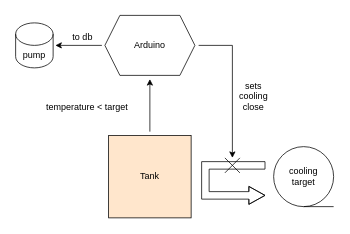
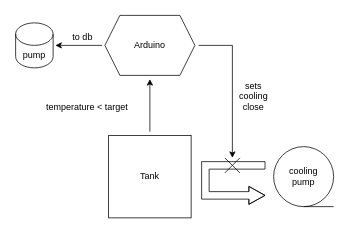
  <mxCell id="0" />
  <mxCell id="1" parent="0" />
- <mxCell id="2" value="Tank" style="whiteSpace=wrap;html=1;aspect=fixed;fillColor=#ffe6cc;" vertex="1" parent="1"><mxGeometry x="144" y="180" width="110" height="110" as="geometry" /></mxCell>
- <mxCell id="3" value="cooling&lt;div&gt;&lt;span style=&quot;background-color: initial;&quot;&gt;target&lt;/span&gt;&lt;/div&gt;" style="shape=tapeData;whiteSpace=wrap;html=1;perimeter=ellipsePerimeter;" vertex="1" parent="1"><mxGeometry x="364" y="195" width="80" height="80" as="geometry" /></mxCell>
+ <mxCell id="2" value="Tank" style="whiteSpace=wrap;html=1;aspect=fixed;" vertex="1" parent="1"><mxGeometry x="144" y="180" width="110" height="110" as="geometry" /></mxCell>
+ <mxCell id="3" value="cooling&lt;div&gt;&lt;span style=&quot;background-color: initial;&quot;&gt;pump&lt;/span&gt;&lt;/div&gt;" style="shape=tapeData;whiteSpace=wrap;html=1;perimeter=ellipsePerimeter;" vertex="1" parent="1"><mxGeometry x="364" y="195" width="80" height="80" as="geometry" /></mxCell>
  <mxCell id="4" value="Arduino" style="shape=hexagon;perimeter=hexagonPerimeter2;whiteSpace=wrap;html=1;fixedSize=1;" vertex="1" parent="1"><mxGeometry x="139" y="20" width="120" height="80" as="geometry" /></mxCell>
  <mxCell id="5" value="" style="endArrow=classic;html=1;rounded=0;" edge="1" parent="1"><mxGeometry width="50" height="50" relative="1" as="geometry"><mxPoint x="199" y="175" as="sourcePoint" /><mxPoint x="199" y="105" as="targetPoint" /></mxGeometry></mxCell>
  <mxCell id="6" value="temperature &amp;lt; target" style="text;html=1;align=center;verticalAlign=middle;resizable=0;points=[];autosize=1;strokeColor=none;fillColor=none;" vertex="1" parent="1"><mxGeometry x="50" y="128" width="130" height="30" as="geometry" /></mxCell>
  <mxCell id="7" value="pump" style="shape=cylinder3;whiteSpace=wrap;html=1;boundedLbl=1;backgroundOutline=1;size=15;" vertex="1" parent="1"><mxGeometry x="20" y="30" width="50" height="60" as="geometry" /></mxCell>
  <mxCell id="8" value="" style="endArrow=classic;html=1;rounded=0;" edge="1" parent="1"><mxGeometry width="50" height="50" relative="1" as="geometry"><mxPoint x="135" y="60" as="sourcePoint" /><mxPoint x="73" y="60" as="targetPoint" /></mxGeometry></mxCell>
  <mxCell id="9" value="to db" style="text;html=1;align=center;verticalAlign=middle;resizable=0;points=[];autosize=1;strokeColor=none;fillColor=none;" vertex="1" parent="1"><mxGeometry x="84" y="34" width="50" height="30" as="geometry" /></mxCell>
  <mxCell id="10" value="" style="endArrow=classic;html=1;rounded=0;" edge="1" parent="1"><mxGeometry width="50" height="50" relative="1" as="geometry"><mxPoint x="264" y="60" as="sourcePoint" /><mxPoint x="309" y="210" as="targetPoint" /><Array as="points"><mxPoint x="309" y="60" /></Array></mxGeometry></mxCell>
  <mxCell id="11" value="sets&lt;div&gt;&lt;span style=&quot;background-color: initial;&quot;&gt;cooling&lt;/span&gt;&lt;/div&gt;&lt;div&gt;&lt;span style=&quot;background-color: initial;&quot;&gt;close&lt;/span&gt;&lt;/div&gt;" style="text;html=1;align=center;verticalAlign=middle;resizable=0;points=[];autosize=1;strokeColor=none;fillColor=none;" vertex="1" parent="1"><mxGeometry x="312" y="98" width="50" height="60" as="geometry" /></mxCell>
  <mxCell id="12" value="" style="shape=flexArrow;endArrow=classic;html=1;rounded=0;endWidth=12.877;endSize=6.841;" edge="1" parent="1"><mxGeometry width="50" height="50" relative="1" as="geometry"><mxPoint x="353" y="220" as="sourcePoint" /><mxPoint x="353" y="260" as="targetPoint" /><Array as="points"><mxPoint x="273" y="220" /><mxPoint x="273" y="260" /></Array></mxGeometry></mxCell>
  <mxCell id="13" value="" style="endArrow=none;html=1;rounded=0;" edge="1" parent="1"><mxGeometry width="50" height="50" relative="1" as="geometry"><mxPoint x="299" y="210" as="sourcePoint" /><mxPoint x="319" y="230" as="targetPoint" /></mxGeometry></mxCell>
  <mxCell id="14" value="" style="endArrow=none;html=1;rounded=0;" edge="1" parent="1"><mxGeometry width="50" height="50" relative="1" as="geometry"><mxPoint x="299" y="230" as="sourcePoint" /><mxPoint x="319" y="210" as="targetPoint" /></mxGeometry></mxCell>
